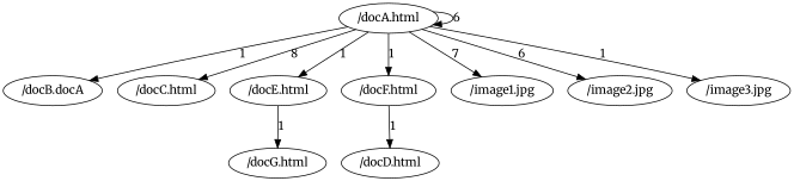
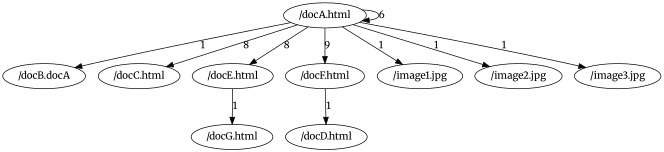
  digraph {
    fontname=Merriweather
    node [fontname=Merriweather]
    edge [fontname=Merriweather]
    n1 [label="/docA.html"]
    n2 [label="/docB.docA"]
    n3 [label="/docC.html"]
    n4 [label="/docE.html"]
    n5 [label="/docF.html"]
    n6 [label="/image1.jpg"]
    n7 [label="/image2.jpg"]
    n8 [label="/image3.jpg"]
    n9 [label="/docD.html"]
    n10 [label="/docG.html"]
    n1 -> n1 [label=6]
    n1 -> n2 [label=1]
    n1 -> n3 [label=8]
-   n1 -> n4 [label=1]
-   n1 -> n5 [label=1]
-   n1 -> n6 [label=7]
-   n1 -> n7 [label=6]
+   n1 -> n4 [label=8]
+   n1 -> n5 [label=9]
+   n1 -> n6 [label=1]
+   n1 -> n7 [label=1]
    n1 -> n8 [label=1]
    n4 -> n10 [label=1]
    n5 -> n9 [label=1]
  }
